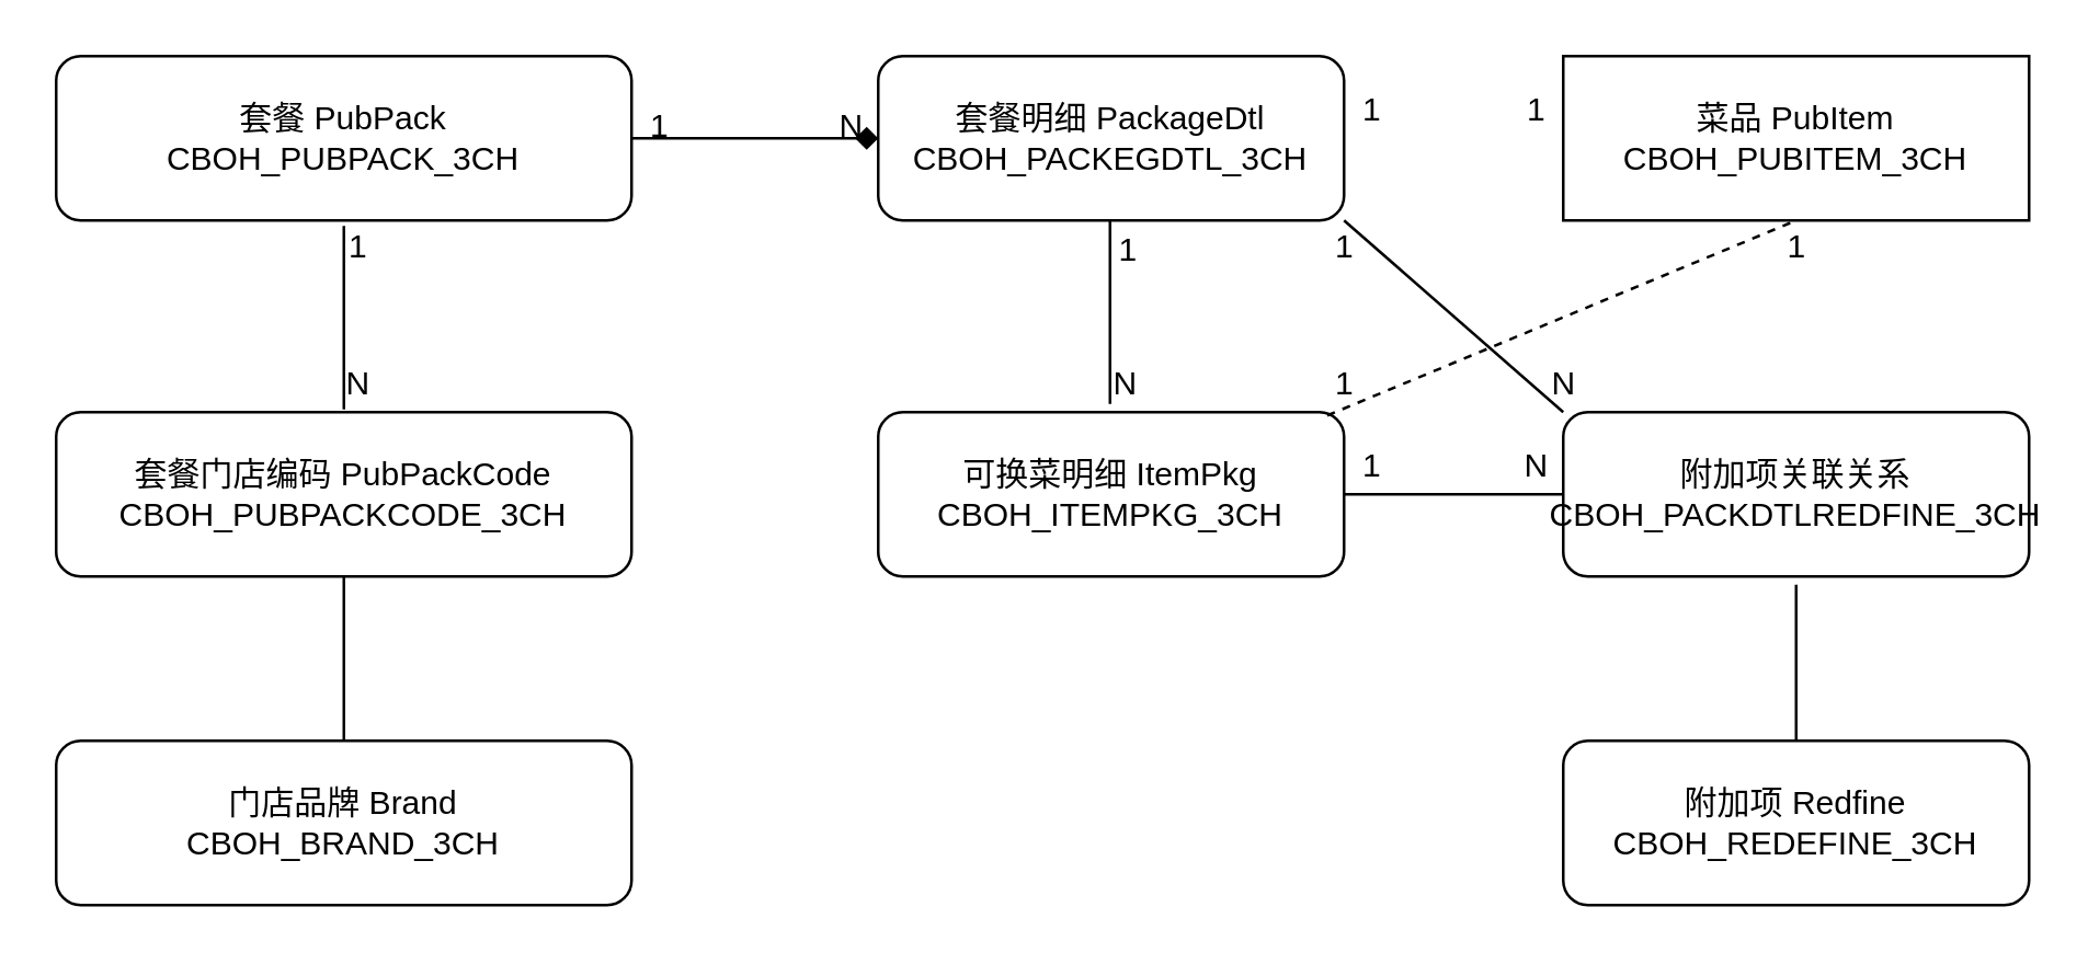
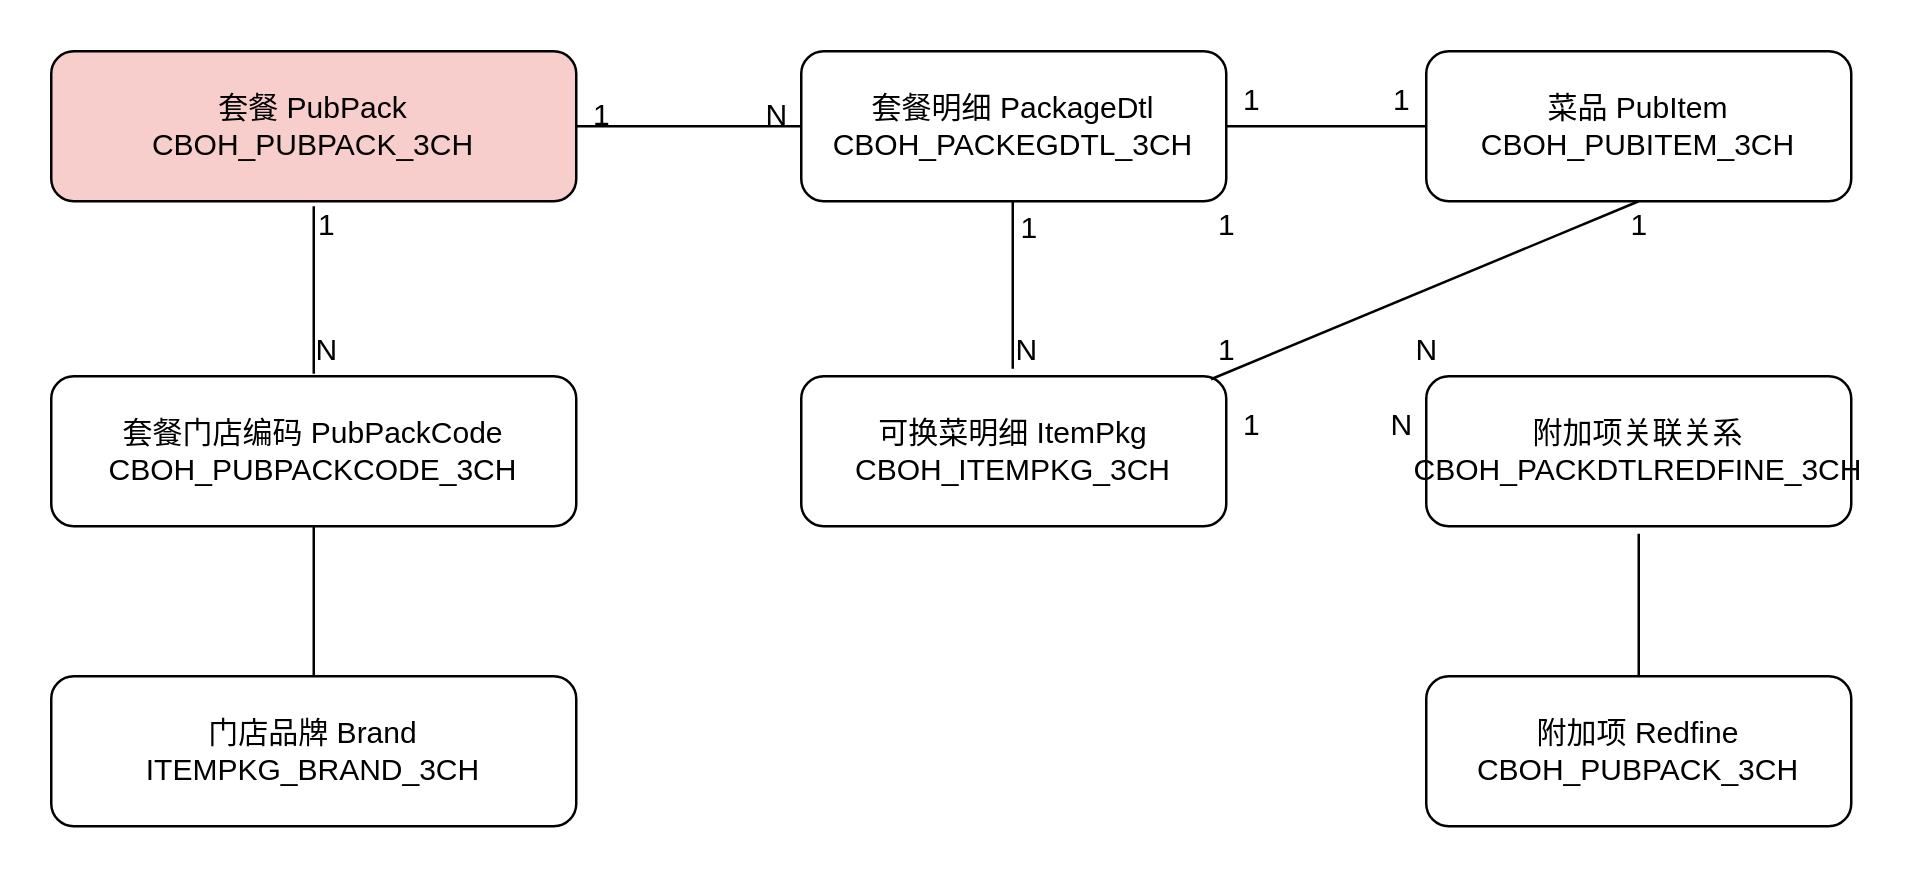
  <mxCell id="0" />
  <mxCell id="1" parent="0" />
- <mxCell id="2" value="套餐 PubPack&lt;br&gt;CBOH_PUBPACK_3CH" style="rounded=1;whiteSpace=wrap;html=1;" vertex="1" parent="1"><mxGeometry x="20" y="20" width="210" height="60" as="geometry" /></mxCell>
+ <mxCell id="2" value="套餐 PubPack&lt;br&gt;CBOH_PUBPACK_3CH" style="rounded=1;whiteSpace=wrap;html=1;fillColor=#f8cecc;" vertex="1" parent="1"><mxGeometry x="20" y="20" width="210" height="60" as="geometry" /></mxCell>
  <mxCell id="3" value="套餐明细 PackageDtl&lt;br&gt;CBOH_PACKEGDTL_3CH" style="rounded=1;whiteSpace=wrap;html=1;" vertex="1" parent="1"><mxGeometry x="320" y="20" width="170" height="60" as="geometry" /></mxCell>
  <mxCell id="4" value="套餐门店编码 PubPackCode&lt;br&gt;CBOH_PUBPACKCODE_3CH" style="rounded=1;whiteSpace=wrap;html=1;" vertex="1" parent="1"><mxGeometry x="20" y="150" width="210" height="60" as="geometry" /></mxCell>
  <mxCell id="5" value="" style="endArrow=none;html=1;" edge="1" parent="1"><mxGeometry width="50" height="50" relative="1" as="geometry"><mxPoint x="125" y="149" as="sourcePoint" /><mxPoint x="125" y="82" as="targetPoint" /></mxGeometry></mxCell>
  <mxCell id="6" value="1" style="text;html=1;align=center;verticalAlign=middle;resizable=0;points=[];autosize=1;" vertex="1" parent="1"><mxGeometry x="120" y="80" width="20" height="20" as="geometry" /></mxCell>
  <mxCell id="7" value="N" style="text;html=1;align=center;verticalAlign=middle;resizable=0;points=[];autosize=1;" vertex="1" parent="1"><mxGeometry x="120" y="130" width="20" height="20" as="geometry" /></mxCell>
- <mxCell id="8" value="门店品牌 Brand&lt;br&gt;CBOH_BRAND_3CH" style="rounded=1;whiteSpace=wrap;html=1;" vertex="1" parent="1"><mxGeometry x="20" y="270" width="210" height="60" as="geometry" /></mxCell>
+ <mxCell id="8" value="门店品牌 Brand&lt;br&gt;ITEMPKG_BRAND_3CH" style="rounded=1;whiteSpace=wrap;html=1;" vertex="1" parent="1"><mxGeometry x="20" y="270" width="210" height="60" as="geometry" /></mxCell>
  <mxCell id="9" value="" style="endArrow=none;html=1;entryX=0.5;entryY=1;entryDx=0;entryDy=0;" edge="1" parent="1" target="4"><mxGeometry width="50" height="50" relative="1" as="geometry"><mxPoint x="125" y="270" as="sourcePoint" /><mxPoint x="360" y="170" as="targetPoint" /></mxGeometry></mxCell>
- <mxCell id="10" value="" style="endArrow=diamond;html=1;entryX=0;entryY=0.5;entryDx=0;entryDy=0;exitX=1;exitY=0.5;exitDx=0;exitDy=0;" edge="1" parent="1" source="2" target="3"><mxGeometry width="50" height="50" relative="1" as="geometry"><mxPoint x="310" y="220" as="sourcePoint" /><mxPoint x="360" y="170" as="targetPoint" /></mxGeometry></mxCell>
+ <mxCell id="10" value="" style="endArrow=none;html=1;entryX=0;entryY=0.5;entryDx=0;entryDy=0;exitX=1;exitY=0.5;exitDx=0;exitDy=0;" edge="1" parent="1" source="2" target="3"><mxGeometry width="50" height="50" relative="1" as="geometry"><mxPoint x="310" y="220" as="sourcePoint" /><mxPoint x="360" y="170" as="targetPoint" /></mxGeometry></mxCell>
  <mxCell id="11" value="1" style="text;html=1;align=center;verticalAlign=middle;resizable=0;points=[];autosize=1;" vertex="1" parent="1"><mxGeometry x="230" y="36" width="20" height="20" as="geometry" /></mxCell>
  <mxCell id="12" value="N" style="text;html=1;align=center;verticalAlign=middle;resizable=0;points=[];autosize=1;" vertex="1" parent="1"><mxGeometry x="300" y="36" width="20" height="20" as="geometry" /></mxCell>
  <mxCell id="13" value="可换菜明细 ItemPkg&lt;br&gt;CBOH_ITEMPKG_3CH" style="rounded=1;whiteSpace=wrap;html=1;" vertex="1" parent="1"><mxGeometry x="320" y="150" width="170" height="60" as="geometry" /></mxCell>
  <mxCell id="14" value="" style="endArrow=none;html=1;" edge="1" parent="1"><mxGeometry width="50" height="50" relative="1" as="geometry"><mxPoint x="404.6" y="147" as="sourcePoint" /><mxPoint x="404.6" y="80" as="targetPoint" /></mxGeometry></mxCell>
  <mxCell id="15" value="1" style="text;html=1;align=center;verticalAlign=middle;resizable=0;points=[];labelBackgroundColor=#ffffff;" vertex="1" connectable="0" parent="14"><mxGeometry x="0.642" y="-1" relative="1" as="geometry"><mxPoint x="4.4" y="-1.8" as="offset" /></mxGeometry></mxCell>
  <mxCell id="16" value="N" style="text;html=1;align=center;verticalAlign=middle;resizable=0;points=[];autosize=1;" vertex="1" parent="1"><mxGeometry x="400" y="130" width="20" height="20" as="geometry" /></mxCell>
- <mxCell id="17" value="菜品 PubItem&lt;br&gt;CBOH_PUBITEM_3CH" style="whiteSpace=wrap;html=1;rounded=0;" vertex="1" parent="1"><mxGeometry x="570" y="20" width="170" height="60" as="geometry" /></mxCell>
+ <mxCell id="17" value="菜品 PubItem&lt;br&gt;CBOH_PUBITEM_3CH" style="rounded=1;whiteSpace=wrap;html=1;" vertex="1" parent="1"><mxGeometry x="570" y="20" width="170" height="60" as="geometry" /></mxCell>
  <mxCell id="18" value="附加项关联关系&lt;br&gt;CBOH_PACKDTLREDFINE_3CH" style="rounded=1;whiteSpace=wrap;html=1;" vertex="1" parent="1"><mxGeometry x="570" y="150" width="170" height="60" as="geometry" /></mxCell>
- <mxCell id="19" value="附加项 Redfine&lt;br&gt;CBOH_REDEFINE_3CH" style="rounded=1;whiteSpace=wrap;html=1;" vertex="1" parent="1"><mxGeometry x="570" y="270" width="170" height="60" as="geometry" /></mxCell>
- <mxCell id="20" value="" style="endArrow=none;html=1;entryX=0;entryY=0.5;entryDx=0;entryDy=0;exitX=1;exitY=0.5;exitDx=0;exitDy=0;" edge="1" parent="1" source="13" target="18"><mxGeometry width="50" height="50" relative="1" as="geometry"><mxPoint x="430" y="170" as="sourcePoint" /><mxPoint x="480" y="120" as="targetPoint" /></mxGeometry></mxCell>
+ <mxCell id="19" value="附加项 Redfine&lt;br&gt;CBOH_PUBPACK_3CH" style="rounded=1;whiteSpace=wrap;html=1;" vertex="1" parent="1"><mxGeometry x="570" y="270" width="170" height="60" as="geometry" /></mxCell>
  <mxCell id="21" value="N" style="text;html=1;align=center;verticalAlign=middle;resizable=0;points=[];autosize=1;" vertex="1" parent="1"><mxGeometry x="550" y="160" width="20" height="20" as="geometry" /></mxCell>
  <mxCell id="22" value="1" style="text;html=1;align=center;verticalAlign=middle;resizable=0;points=[];autosize=1;" vertex="1" parent="1"><mxGeometry x="490" y="160" width="20" height="20" as="geometry" /></mxCell>
- <mxCell id="24" value="" style="endArrow=none;html=1;exitX=0;exitY=0;exitDx=0;exitDy=0;entryX=1;entryY=1;entryDx=0;entryDy=0;" edge="1" parent="1" source="18" target="3"><mxGeometry width="50" height="50" relative="1" as="geometry"><mxPoint x="430" y="170" as="sourcePoint" /><mxPoint x="480" y="120" as="targetPoint" /></mxGeometry></mxCell>
+ <mxCell id="23" value="" style="endArrow=none;html=1;entryX=0;entryY=0.5;entryDx=0;entryDy=0;exitX=1;exitY=0.5;exitDx=0;exitDy=0;" edge="1" parent="1" source="3" target="17"><mxGeometry width="50" height="50" relative="1" as="geometry"><mxPoint x="500" y="190" as="sourcePoint" /><mxPoint x="580" y="190" as="targetPoint" /><Array as="points" /></mxGeometry></mxCell>
  <mxCell id="25" value="1" style="text;html=1;align=center;verticalAlign=middle;resizable=0;points=[];autosize=1;" vertex="1" parent="1"><mxGeometry x="480" y="80" width="20" height="20" as="geometry" /></mxCell>
  <mxCell id="26" value="N" style="text;html=1;align=center;verticalAlign=middle;resizable=0;points=[];autosize=1;" vertex="1" parent="1"><mxGeometry x="560" y="130" width="20" height="20" as="geometry" /></mxCell>
- <mxCell id="27" value="" style="endArrow=none;html=1;entryX=0.5;entryY=1;entryDx=0;entryDy=0;exitX=0.964;exitY=0.02;exitDx=0;exitDy=0;exitPerimeter=0;dashed=1;" edge="1" parent="1" source="13" target="17"><mxGeometry width="50" height="50" relative="1" as="geometry"><mxPoint x="430" y="170" as="sourcePoint" /><mxPoint x="480" y="120" as="targetPoint" /></mxGeometry></mxCell>
+ <mxCell id="27" value="" style="endArrow=none;html=1;entryX=0.5;entryY=1;entryDx=0;entryDy=0;exitX=0.964;exitY=0.02;exitDx=0;exitDy=0;exitPerimeter=0;" edge="1" parent="1" source="13" target="17"><mxGeometry width="50" height="50" relative="1" as="geometry"><mxPoint x="430" y="170" as="sourcePoint" /><mxPoint x="480" y="120" as="targetPoint" /></mxGeometry></mxCell>
  <mxCell id="28" value="1" style="text;html=1;align=center;verticalAlign=middle;resizable=0;points=[];autosize=1;" vertex="1" parent="1"><mxGeometry x="490" y="30" width="20" height="20" as="geometry" /></mxCell>
  <mxCell id="29" value="1" style="text;html=1;align=center;verticalAlign=middle;resizable=0;points=[];autosize=1;" vertex="1" parent="1"><mxGeometry x="550" y="30" width="20" height="20" as="geometry" /></mxCell>
  <mxCell id="30" value="1" style="text;html=1;align=center;verticalAlign=middle;resizable=0;points=[];autosize=1;" vertex="1" parent="1"><mxGeometry x="480" y="130" width="20" height="20" as="geometry" /></mxCell>
  <mxCell id="31" value="1" style="text;html=1;align=center;verticalAlign=middle;resizable=0;points=[];autosize=1;" vertex="1" parent="1"><mxGeometry x="645" y="80" width="20" height="20" as="geometry" /></mxCell>
  <mxCell id="32" value="" style="endArrow=none;html=1;" edge="1" parent="1"><mxGeometry width="50" height="50" relative="1" as="geometry"><mxPoint x="655" y="270" as="sourcePoint" /><mxPoint x="655" y="213" as="targetPoint" /></mxGeometry></mxCell>
